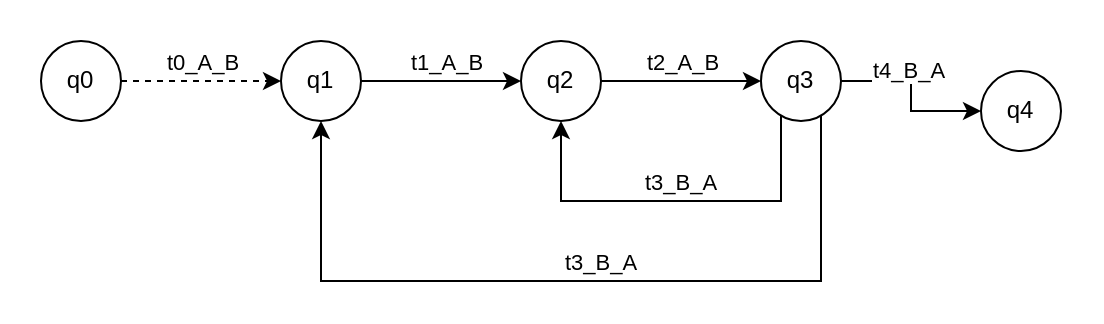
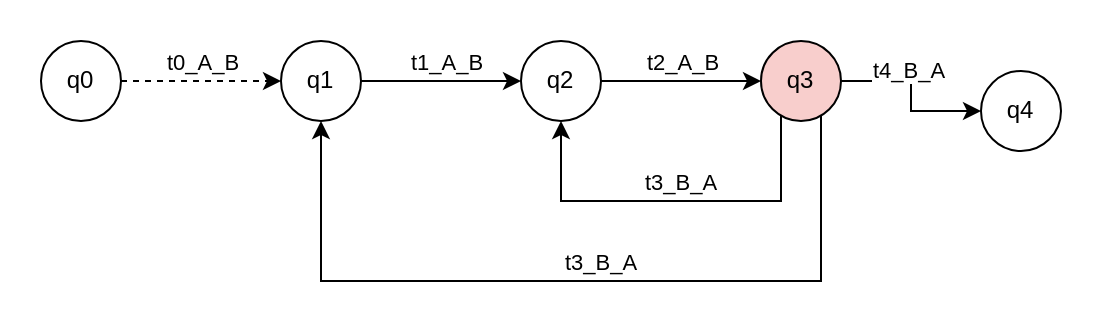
  <mxCell id="0" />
  <mxCell id="1" parent="0" />
  <mxCell id="2" style="rounded=0;orthogonalLoop=1;jettySize=auto;html=1;" parent="1" source="4" target="7" edge="1"><mxGeometry relative="1" as="geometry"><Array as="points" /></mxGeometry></mxCell>
  <mxCell id="3" value="t1_A_B" style="edgeLabel;html=1;align=center;verticalAlign=middle;resizable=0;points=[];" parent="2" vertex="1" connectable="0"><mxGeometry x="0.05" y="-2" relative="1" as="geometry"><mxPoint y="-12" as="offset" /></mxGeometry></mxCell>
  <mxCell id="4" value="q1" style="ellipse;whiteSpace=wrap;html=1;aspect=fixed;" parent="1" vertex="1"><mxGeometry x="140" y="20" width="40" height="40" as="geometry" /></mxCell>
  <mxCell id="5" style="rounded=0;orthogonalLoop=1;jettySize=auto;html=1;" parent="1" source="7" target="14" edge="1"><mxGeometry relative="1" as="geometry"><Array as="points" /></mxGeometry></mxCell>
  <mxCell id="6" value="t2_A_B" style="edgeLabel;html=1;align=center;verticalAlign=middle;resizable=0;points=[];" parent="5" vertex="1" connectable="0"><mxGeometry x="0.05" y="-2" relative="1" as="geometry"><mxPoint x="-2" y="-12" as="offset" /></mxGeometry></mxCell>
  <mxCell id="7" value="q2" style="ellipse;whiteSpace=wrap;html=1;aspect=fixed;" parent="1" vertex="1"><mxGeometry x="260" y="20" width="40" height="40" as="geometry" /></mxCell>
  <mxCell id="8" style="rounded=0;orthogonalLoop=1;jettySize=auto;html=1;edgeStyle=orthogonalEdgeStyle;" parent="1" source="14" target="7" edge="1"><mxGeometry relative="1" as="geometry"><Array as="points"><mxPoint x="390" y="100" /><mxPoint x="280" y="100" /></Array></mxGeometry></mxCell>
  <mxCell id="9" value="t3_B_A" style="edgeLabel;html=1;align=center;verticalAlign=middle;resizable=0;points=[];" parent="8" vertex="1" connectable="0"><mxGeometry x="0.087" y="-1" relative="1" as="geometry"><mxPoint x="12" y="-9" as="offset" /></mxGeometry></mxCell>
  <mxCell id="10" style="edgeStyle=orthogonalEdgeStyle;rounded=0;orthogonalLoop=1;jettySize=auto;html=1;" parent="1" source="14" target="4" edge="1"><mxGeometry relative="1" as="geometry"><Array as="points"><mxPoint x="410" y="140" /><mxPoint x="160" y="140" /></Array></mxGeometry></mxCell>
  <mxCell id="11" value="t3_B_A" style="edgeLabel;html=1;align=center;verticalAlign=middle;resizable=0;points=[];" parent="10" vertex="1" connectable="0"><mxGeometry x="0.181" y="3" relative="1" as="geometry"><mxPoint x="51" y="-13" as="offset" /></mxGeometry></mxCell>
  <mxCell id="12" style="edgeStyle=orthogonalEdgeStyle;rounded=0;orthogonalLoop=1;jettySize=auto;html=1;" edge="1" parent="1" source="14" target="18"><mxGeometry relative="1" as="geometry" /></mxCell>
  <mxCell id="13" value="t4_B_A" style="edgeLabel;html=1;align=center;verticalAlign=middle;resizable=0;points=[];" vertex="1" connectable="0" parent="12"><mxGeometry x="-0.025" y="-2" relative="1" as="geometry"><mxPoint y="-12" as="offset" /></mxGeometry></mxCell>
- <mxCell id="14" value="q3" style="ellipse;whiteSpace=wrap;html=1;aspect=fixed;" parent="1" vertex="1"><mxGeometry x="380" y="20" width="40" height="40" as="geometry" /></mxCell>
+ <mxCell id="14" value="q3" style="ellipse;whiteSpace=wrap;html=1;aspect=fixed;fillColor=#f8cecc;" parent="1" vertex="1"><mxGeometry x="380" y="20" width="40" height="40" as="geometry" /></mxCell>
  <mxCell id="15" style="edgeStyle=orthogonalEdgeStyle;rounded=0;orthogonalLoop=1;jettySize=auto;html=1;dashed=1;" edge="1" parent="1" source="17" target="4"><mxGeometry relative="1" as="geometry" /></mxCell>
  <mxCell id="16" value="t0_A_B" style="edgeLabel;html=1;align=center;verticalAlign=middle;resizable=0;points=[];" vertex="1" connectable="0" parent="15"><mxGeometry y="4" relative="1" as="geometry"><mxPoint y="-6" as="offset" /></mxGeometry></mxCell>
  <mxCell id="17" value="q0" style="ellipse;whiteSpace=wrap;html=1;aspect=fixed;" vertex="1" parent="1"><mxGeometry x="20" y="20" width="40" height="40" as="geometry" /></mxCell>
  <mxCell id="18" value="q4" style="ellipse;whiteSpace=wrap;html=1;aspect=fixed;" vertex="1" parent="1"><mxGeometry x="490" y="35" width="40" height="40" as="geometry" /></mxCell>
